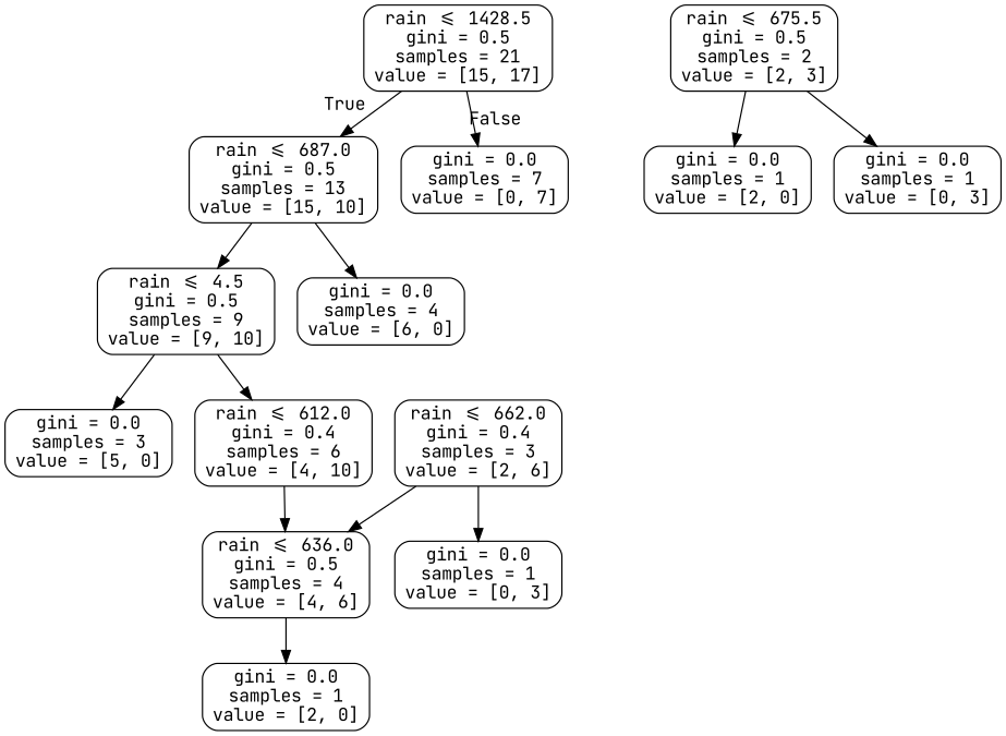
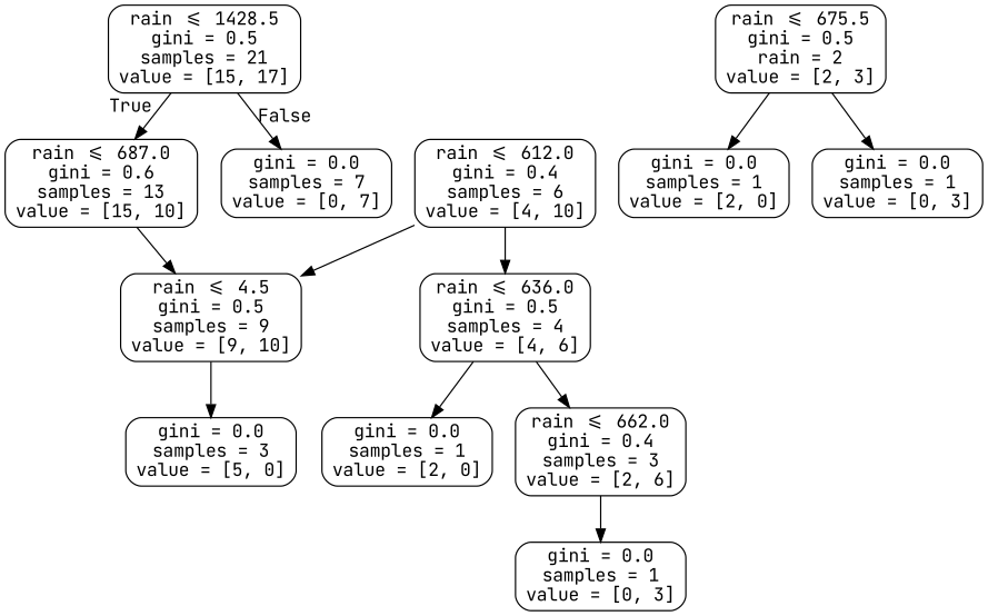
  digraph {
    fontname="JetBrains Mono"
    node [color=black fontname="JetBrains Mono" shape=box style=rounded]
    edge [fontname="JetBrains Mono"]
    n1 [label="rain <= 1428.5\ngini = 0.5\nsamples = 21\nvalue = [15, 17]"]
-   n2 [label="rain <= 687.0\ngini = 0.5\nsamples = 13\nvalue = [15, 10]"]
+   n2 [label="rain <= 687.0\ngini = 0.6\nsamples = 13\nvalue = [15, 10]"]
    n3 [label="gini = 0.0\nsamples = 7\nvalue = [0, 7]"]
    n4 [label="rain <= 4.5\ngini = 0.5\nsamples = 9\nvalue = [9, 10]"]
-   n5 [label="gini = 0.0\nsamples = 4\nvalue = [6, 0]"]
    n6 [label="gini = 0.0\nsamples = 3\nvalue = [5, 0]"]
    n7 [label="rain <= 612.0\ngini = 0.4\nsamples = 6\nvalue = [4, 10]"]
    n8 [label="rain <= 636.0\ngini = 0.5\nsamples = 4\nvalue = [4, 6]"]
    n9 [label="gini = 0.0\nsamples = 1\nvalue = [2, 0]"]
    n10 [label="rain <= 662.0\ngini = 0.4\nsamples = 3\nvalue = [2, 6]"]
    n11 [label="gini = 0.0\nsamples = 1\nvalue = [0, 3]"]
-   n12 [label="rain <= 675.5\ngini = 0.5\nsamples = 2\nvalue = [2, 3]"]
+   n12 [label="rain <= 675.5\ngini = 0.5\nrain = 2\nvalue = [2, 3]"]
    n13 [label="gini = 0.0\nsamples = 1\nvalue = [2, 0]"]
    n14 [label="gini = 0.0\nsamples = 1\nvalue = [0, 3]"]
    n1 -> n2 [headlabel=True labelangle=45 labeldistance=2.5]
    n1 -> n3 [headlabel=False labelangle=-45 labeldistance=2.5]
    n2 -> n4
-   n2 -> n5
    n4 -> n6
-   n4 -> n7
+   n7 -> n4
    n7 -> n8
    n8 -> n9
-   n10 -> n8
+   n8 -> n10
    n10 -> n11
    n12 -> n13
    n12 -> n14
  }
